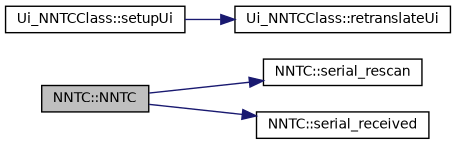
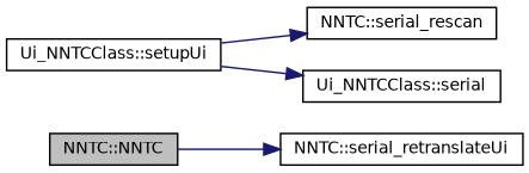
  digraph {
    rankdir=LR
    node [color=black fillcolor=white fontname=Helvetica fontsize=10 shape=record style=filled]
    edge [color=midnightblue fontname=Helvetica fontsize=10 labelfontname=Helvetica labelfontsize=10 style=solid]
    n1 [fillcolor=grey75 fontcolor=black height=0.2 label="NNTC::NNTC" width=0.4]
    n2 [height=0.2 label="NNTC::serial_rescan" width=0.4]
-   n3 [height=0.2 label="NNTC::serial_received" width=0.4]
+   n3 [height=0.2 label="NNTC::serial_retranslateUi" width=0.4]
    n4 [height=0.2 label="Ui_NNTCClass::setupUi" width=0.4]
-   n5 [height=0.2 label="Ui_NNTCClass::retranslateUi" width=0.4]
-   n1 -> n2
+   n5 [height=0.2 label="Ui_NNTCClass::serial" width=0.4]
+   n4 -> n2
    n1 -> n3
    n4 -> n5
  }
